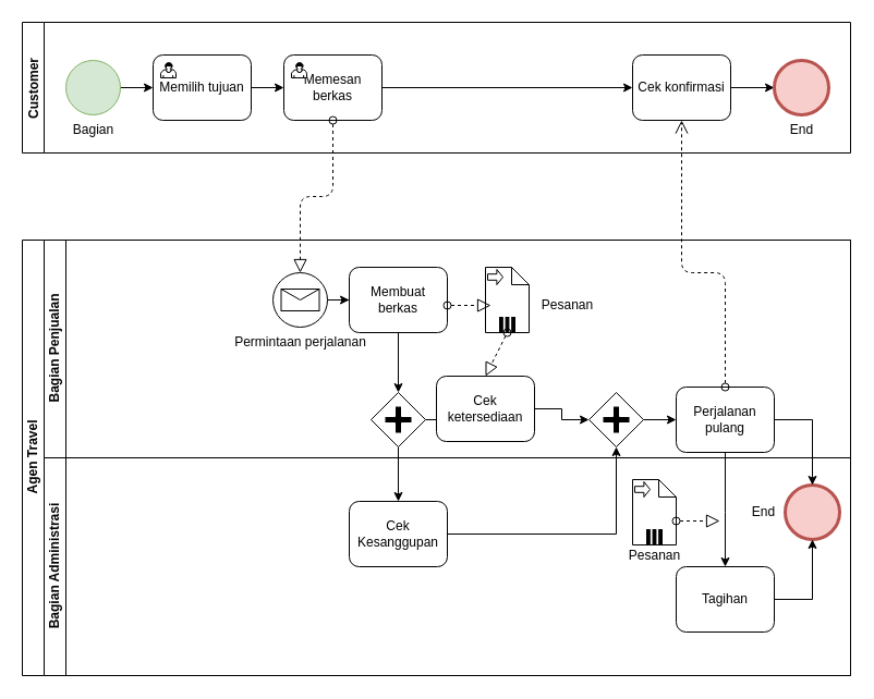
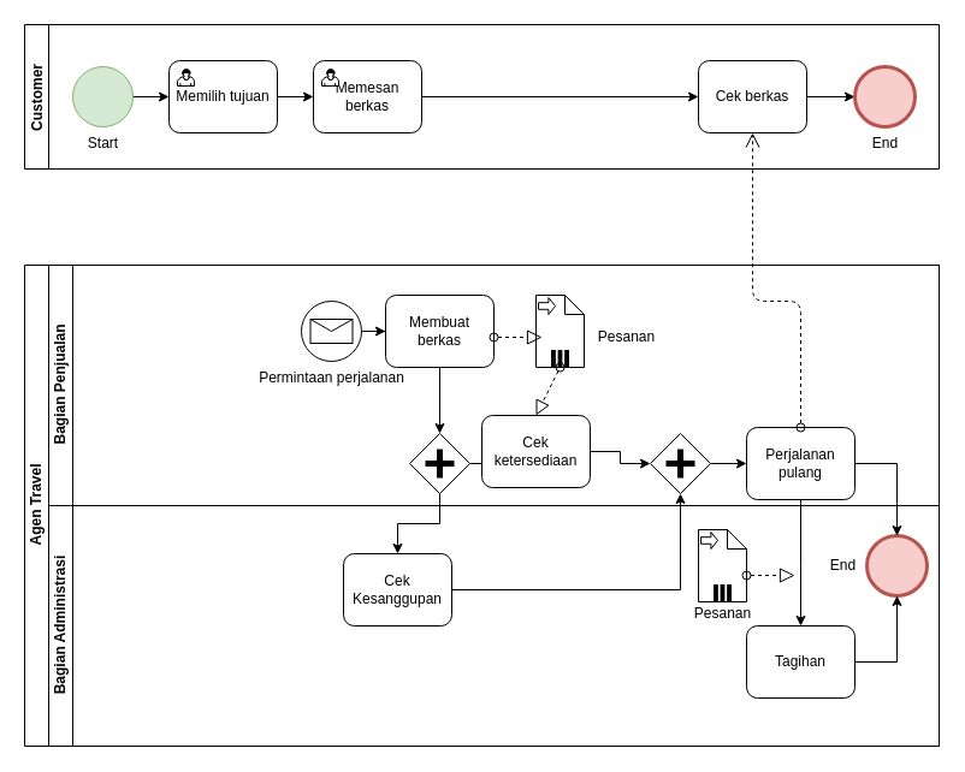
  <mxCell id="0" />
  <mxCell id="1" parent="0" />
  <mxCell id="2" value="Customer" style="swimlane;startSize=20;horizontal=0;" parent="1" vertex="1"><mxGeometry x="20" y="20" width="760" height="120" as="geometry" /></mxCell>
  <mxCell id="3" style="edgeStyle=orthogonalEdgeStyle;rounded=0;orthogonalLoop=1;jettySize=auto;html=1;" parent="2" source="4" target="6" edge="1"><mxGeometry relative="1" as="geometry" /></mxCell>
- <mxCell id="4" value="&lt;div&gt;Bagian&lt;/div&gt;" style="shape=mxgraph.bpmn.shape;html=1;verticalLabelPosition=bottom;labelBackgroundColor=#ffffff;verticalAlign=top;align=center;perimeter=ellipsePerimeter;outlineConnect=0;outline=standard;symbol=general;fillColor=#d5e8d4;strokeColor=#82b366;" parent="2" vertex="1"><mxGeometry x="40" y="35" width="50" height="50" as="geometry" /></mxCell>
+ <mxCell id="4" value="&lt;div&gt;Start&lt;/div&gt;" style="shape=mxgraph.bpmn.shape;html=1;verticalLabelPosition=bottom;labelBackgroundColor=#ffffff;verticalAlign=top;align=center;perimeter=ellipsePerimeter;outlineConnect=0;outline=standard;symbol=general;fillColor=#d5e8d4;strokeColor=#82b366;" parent="2" vertex="1"><mxGeometry x="40" y="35" width="50" height="50" as="geometry" /></mxCell>
  <mxCell id="5" style="edgeStyle=orthogonalEdgeStyle;rounded=0;orthogonalLoop=1;jettySize=auto;html=1;" parent="2" source="6" target="9" edge="1"><mxGeometry relative="1" as="geometry" /></mxCell>
  <mxCell id="6" value="Memilih tujuan" style="html=1;whiteSpace=wrap;rounded=1;dropTarget=0;" parent="2" vertex="1"><mxGeometry x="120" y="30" width="90" height="60" as="geometry" /></mxCell>
  <mxCell id="7" value="" style="html=1;shape=mxgraph.bpmn.user_task;outlineConnect=0;" parent="6" vertex="1"><mxGeometry width="14" height="14" relative="1" as="geometry"><mxPoint x="7" y="7" as="offset" /></mxGeometry></mxCell>
  <mxCell id="8" style="edgeStyle=orthogonalEdgeStyle;rounded=0;orthogonalLoop=1;jettySize=auto;html=1;entryX=0;entryY=0.5;entryDx=0;entryDy=0;" parent="2" source="9" target="12" edge="1"><mxGeometry relative="1" as="geometry" /></mxCell>
  <mxCell id="9" value="Memesan berkas" style="html=1;whiteSpace=wrap;rounded=1;dropTarget=0;" parent="2" vertex="1"><mxGeometry x="240" y="30" width="90" height="60" as="geometry" /></mxCell>
  <mxCell id="10" value="" style="html=1;shape=mxgraph.bpmn.user_task;outlineConnect=0;" parent="9" vertex="1"><mxGeometry width="14" height="14" relative="1" as="geometry"><mxPoint x="7" y="7" as="offset" /></mxGeometry></mxCell>
  <mxCell id="11" style="edgeStyle=orthogonalEdgeStyle;rounded=0;orthogonalLoop=1;jettySize=auto;html=1;" parent="2" source="12" target="13" edge="1"><mxGeometry relative="1" as="geometry" /></mxCell>
- <mxCell id="12" value="Cek konfirmasi" style="shape=ext;rounded=1;html=1;whiteSpace=wrap;" parent="2" vertex="1"><mxGeometry x="560" y="30" width="90" height="60" as="geometry" /></mxCell>
+ <mxCell id="12" value="Cek berkas" style="shape=ext;rounded=1;html=1;whiteSpace=wrap;" parent="2" vertex="1"><mxGeometry x="560" y="30" width="90" height="60" as="geometry" /></mxCell>
  <mxCell id="13" value="End" style="shape=mxgraph.bpmn.shape;html=1;verticalLabelPosition=bottom;labelBackgroundColor=#ffffff;verticalAlign=top;align=center;perimeter=ellipsePerimeter;outlineConnect=0;outline=end;symbol=general;fillColor=#f8cecc;strokeColor=#b85450;" parent="2" vertex="1"><mxGeometry x="690" y="35" width="50" height="50" as="geometry" /></mxCell>
  <mxCell id="14" value="Agen Travel" style="swimlane;html=1;childLayout=stackLayout;resizeParent=1;resizeParentMax=0;horizontal=0;startSize=20;horizontalStack=0;" parent="1" vertex="1"><mxGeometry x="20" y="220" width="760" height="400" as="geometry" /></mxCell>
  <mxCell id="15" value="Bagian Penjualan" style="swimlane;html=1;startSize=20;horizontal=0;" parent="14" vertex="1"><mxGeometry x="20" width="740" height="200" as="geometry" /></mxCell>
  <mxCell id="16" value="" style="shape=note;whiteSpace=wrap;size=16;html=1;dropTarget=0;" parent="15" vertex="1"><mxGeometry x="405" y="25" width="40" height="60" as="geometry" /></mxCell>
  <mxCell id="17" value="" style="html=1;shape=singleArrow;arrowWidth=0.4;arrowSize=0.4;outlineConnect=0;" parent="16" vertex="1"><mxGeometry width="14" height="14" relative="1" as="geometry"><mxPoint x="2" y="2" as="offset" /></mxGeometry></mxCell>
  <mxCell id="18" value="" style="html=1;whiteSpace=wrap;shape=parallelMarker;outlineConnect=0;" parent="16" vertex="1"><mxGeometry x="0.5" y="1" width="14" height="14" relative="1" as="geometry"><mxPoint x="-7" y="-14" as="offset" /></mxGeometry></mxCell>
  <mxCell id="19" style="edgeStyle=orthogonalEdgeStyle;rounded=0;orthogonalLoop=1;jettySize=auto;html=1;" parent="15" source="20" target="22" edge="1"><mxGeometry relative="1" as="geometry" /></mxCell>
  <mxCell id="20" value="Permintaan perjalanan" style="shape=mxgraph.bpmn.shape;html=1;verticalLabelPosition=bottom;labelBackgroundColor=#ffffff;verticalAlign=top;align=center;perimeter=ellipsePerimeter;outlineConnect=0;outline=standard;symbol=message;" parent="15" vertex="1"><mxGeometry x="210" y="30" width="50" height="50" as="geometry" /></mxCell>
  <mxCell id="21" style="edgeStyle=orthogonalEdgeStyle;rounded=0;orthogonalLoop=1;jettySize=auto;html=1;" parent="15" source="22" target="26" edge="1"><mxGeometry relative="1" as="geometry" /></mxCell>
  <mxCell id="22" value="Membuat berkas" style="shape=ext;rounded=1;html=1;whiteSpace=wrap;" parent="15" vertex="1"><mxGeometry x="280" y="25" width="90" height="60" as="geometry" /></mxCell>
  <mxCell id="23" value="" style="startArrow=oval;startFill=0;startSize=7;endArrow=block;endFill=0;endSize=10;dashed=1;html=1;exitX=0.5;exitY=1;exitDx=0;exitDy=0;entryX=0.5;entryY=0;entryDx=0;entryDy=0;" parent="15" source="18" target="28" edge="1"><mxGeometry width="100" relative="1" as="geometry"><mxPoint x="470" y="60" as="sourcePoint" /><mxPoint x="570" y="60" as="targetPoint" /></mxGeometry></mxCell>
  <mxCell id="24" style="edgeStyle=orthogonalEdgeStyle;rounded=0;orthogonalLoop=1;jettySize=auto;html=1;entryX=0;entryY=0.5;entryDx=0;entryDy=0;" parent="15" source="26" target="28" edge="1"><mxGeometry relative="1" as="geometry" /></mxCell>
  <mxCell id="25" value="Pesanan" style="text;html=1;align=center;verticalAlign=middle;resizable=0;points=[];autosize=1;" parent="15" vertex="1"><mxGeometry x="445" y="50" width="70" height="20" as="geometry" /></mxCell>
  <mxCell id="26" value="" style="shape=mxgraph.bpmn.shape;html=1;verticalLabelPosition=bottom;labelBackgroundColor=#ffffff;verticalAlign=top;align=center;perimeter=rhombusPerimeter;background=gateway;outlineConnect=0;outline=none;symbol=parallelGw;" parent="15" vertex="1"><mxGeometry x="300" y="140" width="50" height="50" as="geometry" /></mxCell>
  <mxCell id="27" style="edgeStyle=orthogonalEdgeStyle;rounded=0;orthogonalLoop=1;jettySize=auto;html=1;entryX=0;entryY=0.5;entryDx=0;entryDy=0;" parent="15" source="28" target="30" edge="1"><mxGeometry relative="1" as="geometry" /></mxCell>
  <mxCell id="28" value="Cek ketersediaan" style="shape=ext;rounded=1;html=1;whiteSpace=wrap;" parent="15" vertex="1"><mxGeometry x="360" y="125" width="90" height="60" as="geometry" /></mxCell>
  <mxCell id="29" style="edgeStyle=orthogonalEdgeStyle;rounded=0;orthogonalLoop=1;jettySize=auto;html=1;" parent="15" source="30" target="31" edge="1"><mxGeometry relative="1" as="geometry" /></mxCell>
  <mxCell id="30" value="" style="shape=mxgraph.bpmn.shape;html=1;verticalLabelPosition=bottom;labelBackgroundColor=#ffffff;verticalAlign=top;align=center;perimeter=rhombusPerimeter;background=gateway;outlineConnect=0;outline=none;symbol=parallelGw;" parent="15" vertex="1"><mxGeometry x="500" y="140" width="50" height="50" as="geometry" /></mxCell>
  <mxCell id="31" value="Perjalanan pulang" style="shape=ext;rounded=1;html=1;whiteSpace=wrap;" parent="15" vertex="1"><mxGeometry x="580" y="135" width="90" height="60" as="geometry" /></mxCell>
  <mxCell id="32" style="edgeStyle=orthogonalEdgeStyle;rounded=0;orthogonalLoop=1;jettySize=auto;html=1;exitX=0.5;exitY=1;exitDx=0;exitDy=0;" parent="14" source="26" target="39" edge="1"><mxGeometry relative="1" as="geometry" /></mxCell>
  <mxCell id="33" value="Bagian Administrasi" style="swimlane;html=1;startSize=20;horizontal=0;" parent="14" vertex="1"><mxGeometry x="20" y="200" width="740" height="200" as="geometry" /></mxCell>
  <mxCell id="34" value="End" style="text;html=1;align=center;verticalAlign=middle;resizable=0;points=[];autosize=1;" parent="33" vertex="1"><mxGeometry x="640" y="40" width="40" height="20" as="geometry" /></mxCell>
  <mxCell id="35" value="" style="shape=mxgraph.bpmn.shape;html=1;verticalLabelPosition=bottom;labelBackgroundColor=#ffffff;verticalAlign=top;align=center;perimeter=ellipsePerimeter;outlineConnect=0;outline=end;symbol=general;fillColor=#f8cecc;strokeColor=#b85450;" parent="33" vertex="1"><mxGeometry x="680" y="25" width="50" height="50" as="geometry" /></mxCell>
  <mxCell id="36" value="" style="shape=note;whiteSpace=wrap;size=16;html=1;dropTarget=0;" parent="33" vertex="1"><mxGeometry x="540" y="20" width="40" height="60" as="geometry" /></mxCell>
  <mxCell id="37" value="" style="html=1;shape=singleArrow;arrowWidth=0.4;arrowSize=0.4;outlineConnect=0;" parent="36" vertex="1"><mxGeometry width="14" height="14" relative="1" as="geometry"><mxPoint x="2" y="2" as="offset" /></mxGeometry></mxCell>
  <mxCell id="38" value="" style="html=1;whiteSpace=wrap;shape=parallelMarker;outlineConnect=0;" parent="36" vertex="1"><mxGeometry x="0.5" y="1" width="14" height="14" relative="1" as="geometry"><mxPoint x="-7" y="-14" as="offset" /></mxGeometry></mxCell>
- <mxCell id="39" value="Cek Kesanggupan" style="shape=ext;rounded=1;html=1;whiteSpace=wrap;" parent="33" vertex="1"><mxGeometry x="280" y="40" width="90" height="60" as="geometry" /></mxCell>
+ <mxCell id="39" value="Cek Kesanggupan" style="shape=ext;rounded=1;html=1;whiteSpace=wrap;" parent="33" vertex="1"><mxGeometry x="245" y="40" width="90" height="60" as="geometry" /></mxCell>
  <mxCell id="40" style="edgeStyle=orthogonalEdgeStyle;rounded=0;orthogonalLoop=1;jettySize=auto;html=1;" parent="33" source="42" target="35" edge="1"><mxGeometry relative="1" as="geometry" /></mxCell>
  <mxCell id="41" value="Pesanan" style="text;html=1;align=center;verticalAlign=middle;resizable=0;points=[];autosize=1;" parent="33" vertex="1"><mxGeometry x="525" y="80" width="70" height="20" as="geometry" /></mxCell>
  <mxCell id="42" value="Tagihan" style="shape=ext;rounded=1;html=1;whiteSpace=wrap;" parent="33" vertex="1"><mxGeometry x="580" y="100" width="90" height="60" as="geometry" /></mxCell>
  <mxCell id="43" style="edgeStyle=orthogonalEdgeStyle;rounded=0;orthogonalLoop=1;jettySize=auto;html=1;entryX=0.5;entryY=1;entryDx=0;entryDy=0;" parent="14" source="39" target="30" edge="1"><mxGeometry relative="1" as="geometry" /></mxCell>
  <mxCell id="44" style="edgeStyle=orthogonalEdgeStyle;rounded=0;orthogonalLoop=1;jettySize=auto;html=1;entryX=0.5;entryY=0;entryDx=0;entryDy=0;" parent="14" source="31" target="42" edge="1"><mxGeometry relative="1" as="geometry"><Array as="points"><mxPoint x="645" y="250" /><mxPoint x="645" y="250" /></Array></mxGeometry></mxCell>
  <mxCell id="45" style="edgeStyle=orthogonalEdgeStyle;rounded=0;orthogonalLoop=1;jettySize=auto;html=1;entryX=0.5;entryY=0;entryDx=0;entryDy=0;" parent="14" source="31" target="35" edge="1"><mxGeometry relative="1" as="geometry" /></mxCell>
- <mxCell id="46" value="" style="startArrow=oval;startFill=0;startSize=7;endArrow=block;endFill=0;endSize=10;dashed=1;html=1;exitX=0.5;exitY=1;exitDx=0;exitDy=0;entryX=0.5;entryY=0;entryDx=0;entryDy=0;" parent="1" source="9" target="20" edge="1"><mxGeometry width="100" relative="1" as="geometry"><mxPoint x="360" y="230" as="sourcePoint" /><mxPoint x="460" y="230" as="targetPoint" /><Array as="points"><mxPoint x="305" y="180" /><mxPoint x="275" y="180" /></Array></mxGeometry></mxCell>
  <mxCell id="47" value="" style="startArrow=oval;startFill=0;startSize=7;endArrow=block;endFill=0;endSize=10;dashed=1;html=1;" parent="1" edge="1"><mxGeometry width="100" relative="1" as="geometry"><mxPoint x="410" y="280" as="sourcePoint" /><mxPoint x="450" y="280" as="targetPoint" /></mxGeometry></mxCell>
  <mxCell id="48" value="" style="startArrow=oval;startFill=0;startSize=7;endArrow=block;endFill=0;endSize=10;dashed=1;html=1;exitX=0;exitY=0;exitDx=40;exitDy=38;exitPerimeter=0;" parent="1" source="36" edge="1"><mxGeometry width="100" relative="1" as="geometry"><mxPoint x="360" y="440" as="sourcePoint" /><mxPoint x="660" y="478" as="targetPoint" /></mxGeometry></mxCell>
  <mxCell id="49" value="" style="startArrow=oval;startFill=0;startSize=7;endArrow=open;endFill=0;endSize=10;dashed=1;html=1;entryX=0.5;entryY=1;entryDx=0;entryDy=0;exitX=0.5;exitY=0;exitDx=0;exitDy=0;" parent="1" source="31" target="12" edge="1"><mxGeometry width="100" relative="1" as="geometry"><mxPoint x="360" y="230" as="sourcePoint" /><mxPoint x="460" y="230" as="targetPoint" /><Array as="points"><mxPoint x="665" y="250" /><mxPoint x="625" y="250" /></Array></mxGeometry></mxCell>
